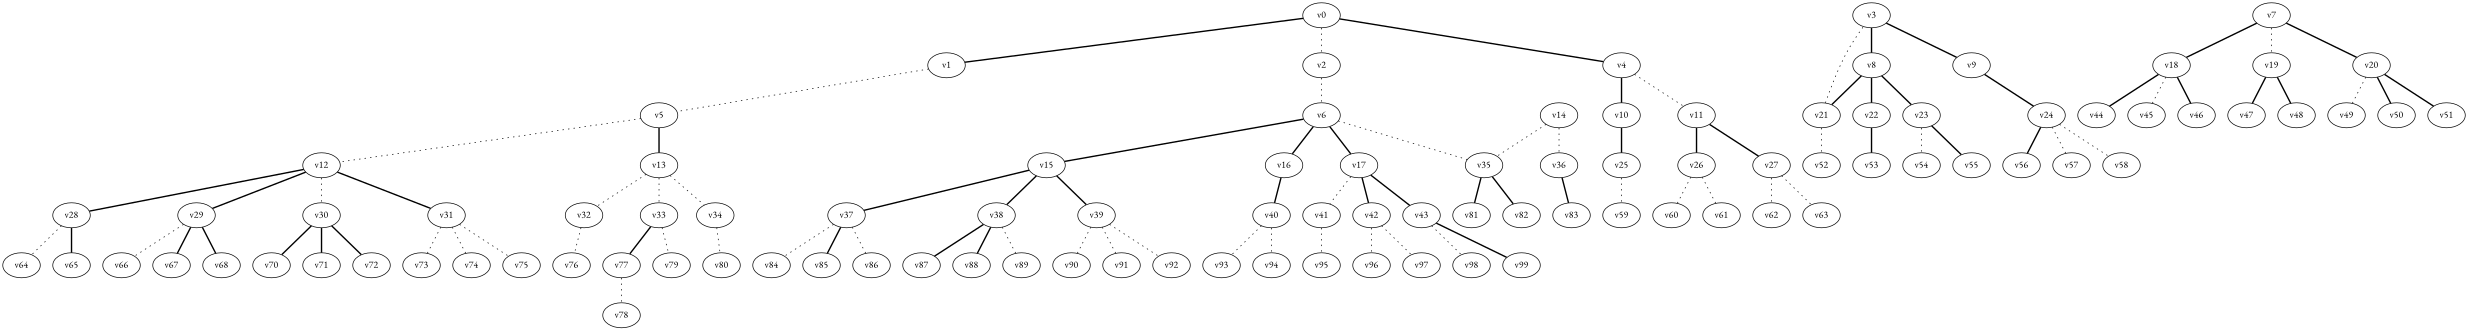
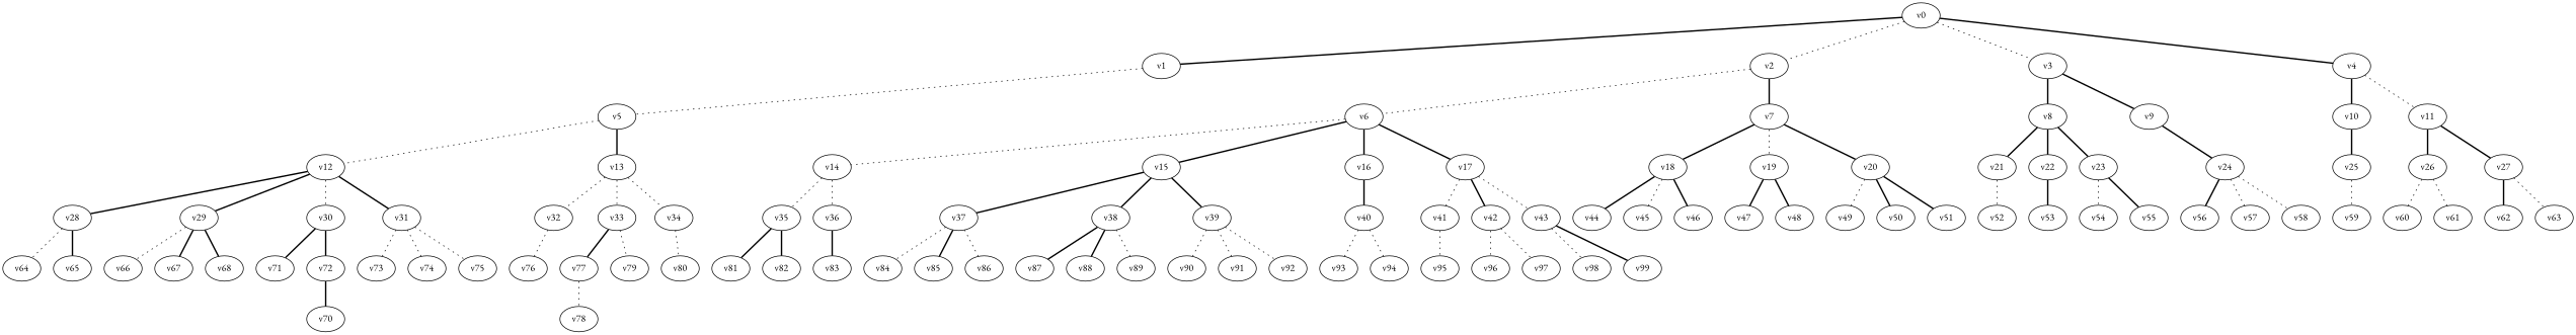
  graph {
    fontname="EB Garamond"
    node [fontname="EB Garamond"]
    edge [fontname="EB Garamond" style=bold]
    v0
    v1
    v2
    v3
    v4
    v5
    v6
    v7
    v8
    v9
    v10
    v11
    v12
    v13
    v14
    v15
    v16
    v17
    v18
    v19
    v20
    v21
    v22
    v23
    v24
    v25
    v26
    v27
    v28
    v29
    v30
    v31
    v32
    v33
    v34
    v35
    v36
    v37
    v38
    v39
    v40
    v41
    v42
    v43
    v44
    v45
    v46
    v47
    v48
    v49
    v50
    v51
    v52
    v53
    v54
    v55
    v56
    v57
    v58
    v59
    v60
    v61
    v62
    v63
    v64
    v65
    v66
    v67
    v68
    v70
    v71
    v72
    v73
    v74
    v75
    v76
    v77
    v79
    v80
    v81
    v82
    v83
    v84
    v85
    v86
    v87
    v88
    v89
    v90
    v91
    v92
    v93
    v94
    v95
    v96
    v97
    v98
    v99
    v78
    v0 -- v1
    v0 -- v2 [style=dotted]
-   v21 -- v3 [style=dotted]
+   v0 -- v3 [style=dotted]
    v0 -- v4
    v1 -- v5 [style=dotted]
    v2 -- v6 [style=dotted]
+   v2 -- v7
    v3 -- v8
    v3 -- v9
    v4 -- v10
    v4 -- v11 [style=dotted]
    v5 -- v12 [style=dotted]
    v5 -- v13
-   v6 -- v35 [style=dotted]
+   v6 -- v14 [style=dotted]
    v6 -- v15
    v6 -- v16
    v6 -- v17
    v7 -- v18
    v7 -- v19 [style=dotted]
    v7 -- v20
    v8 -- v21
    v8 -- v22
    v8 -- v23
    v9 -- v24
    v10 -- v25
    v11 -- v26
    v11 -- v27
    v12 -- v28
    v12 -- v29
    v12 -- v30 [style=dotted]
    v12 -- v31
    v13 -- v32 [style=dotted]
    v13 -- v33 [style=dotted]
    v13 -- v34 [style=dotted]
    v14 -- v35 [style=dotted]
    v14 -- v36 [style=dotted]
    v15 -- v37
    v15 -- v38
    v15 -- v39
    v16 -- v40
    v17 -- v41 [style=dotted]
    v17 -- v42
-   v17 -- v43
+   v17 -- v43 [style=dotted]
    v18 -- v44
    v18 -- v45 [style=dotted]
    v18 -- v46
    v19 -- v47
    v19 -- v48
    v20 -- v49 [style=dotted]
    v20 -- v50
    v20 -- v51
    v21 -- v52 [style=dotted]
    v22 -- v53
    v23 -- v54 [style=dotted]
    v23 -- v55
    v24 -- v56
    v24 -- v57 [style=dotted]
    v24 -- v58 [style=dotted]
    v25 -- v59 [style=dotted]
    v26 -- v60 [style=dotted]
    v26 -- v61 [style=dotted]
-   v27 -- v62 [style=dotted]
+   v27 -- v62
    v27 -- v63 [style=dotted]
    v28 -- v64 [style=dotted]
    v28 -- v65
    v29 -- v66 [style=dotted]
    v29 -- v67
    v29 -- v68
-   v30 -- v70
+   v72 -- v70
    v30 -- v71
    v30 -- v72
    v31 -- v73 [style=dotted]
    v31 -- v74 [style=dotted]
    v31 -- v75 [style=dotted]
    v32 -- v76 [style=dotted]
    v33 -- v77
    v33 -- v79 [style=dotted]
    v34 -- v80 [style=dotted]
    v35 -- v81
    v35 -- v82
    v36 -- v83
    v37 -- v84 [style=dotted]
    v37 -- v85
    v37 -- v86 [style=dotted]
    v38 -- v87
    v38 -- v88
    v38 -- v89 [style=dotted]
    v39 -- v90 [style=dotted]
    v39 -- v91 [style=dotted]
    v39 -- v92 [style=dotted]
    v40 -- v93 [style=dotted]
    v40 -- v94 [style=dotted]
    v41 -- v95 [style=dotted]
    v42 -- v96 [style=dotted]
    v42 -- v97 [style=dotted]
    v43 -- v98 [style=dotted]
    v43 -- v99
    v77 -- v78 [style=dotted]
  }
